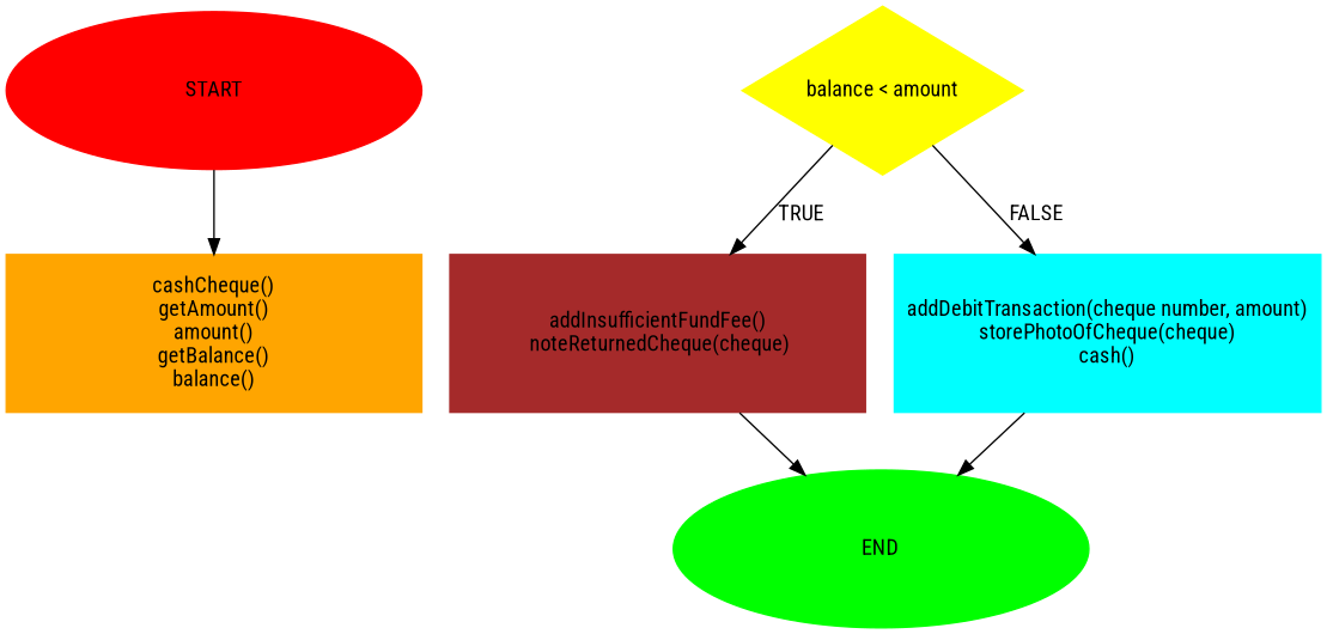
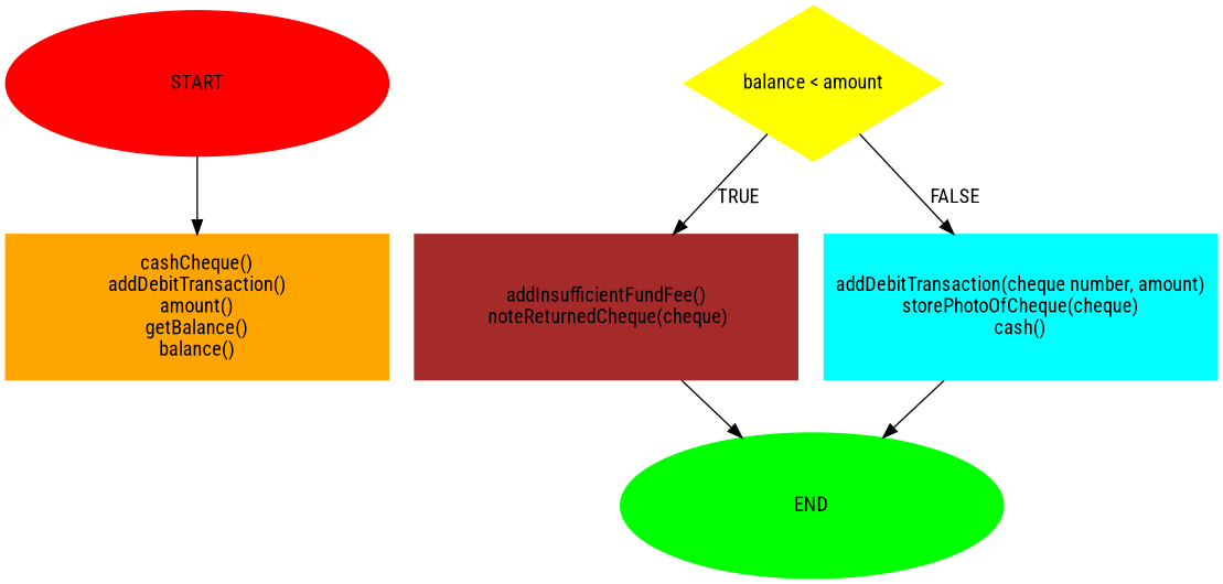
  digraph {
    fontname="Roboto Condensed"
    node [fontname="Roboto Condensed" style=filled shape=box]
    edge [fontname="Roboto Condensed"]
    n1 [color=red height=1.4 label=START width=3.7 shape=""]
-   n2 [color=orange height=1.4 label="cashCheque()\ngetAmount()\namount()\ngetBalance()\nbalance()" width=3.7]
+   n2 [color=orange height=1.4 label="cashCheque()\naddDebitTransaction()\namount()\ngetBalance()\nbalance()" width=3.7]
    n3 [color=yellow height=1.5 label="balance < amount" shape=diamond width=2.5]
    n4 [color=brown height=1.4 label="addInsufficientFundFee()\n noteReturnedCheque(cheque)" width=3.7]
    n5 [color=cyan height=1.4 label="addDebitTransaction(cheque number, amount)\nstorePhotoOfCheque(cheque)\ncash()" width=3.7]
    n6 [color=green height=1.4 label=END width=3.7 shape=""]
    n1 -> n2
    n3 -> n4 [label=TRUE]
    n3 -> n5 [label=FALSE]
    n4 -> n6
    n5 -> n6
  }
